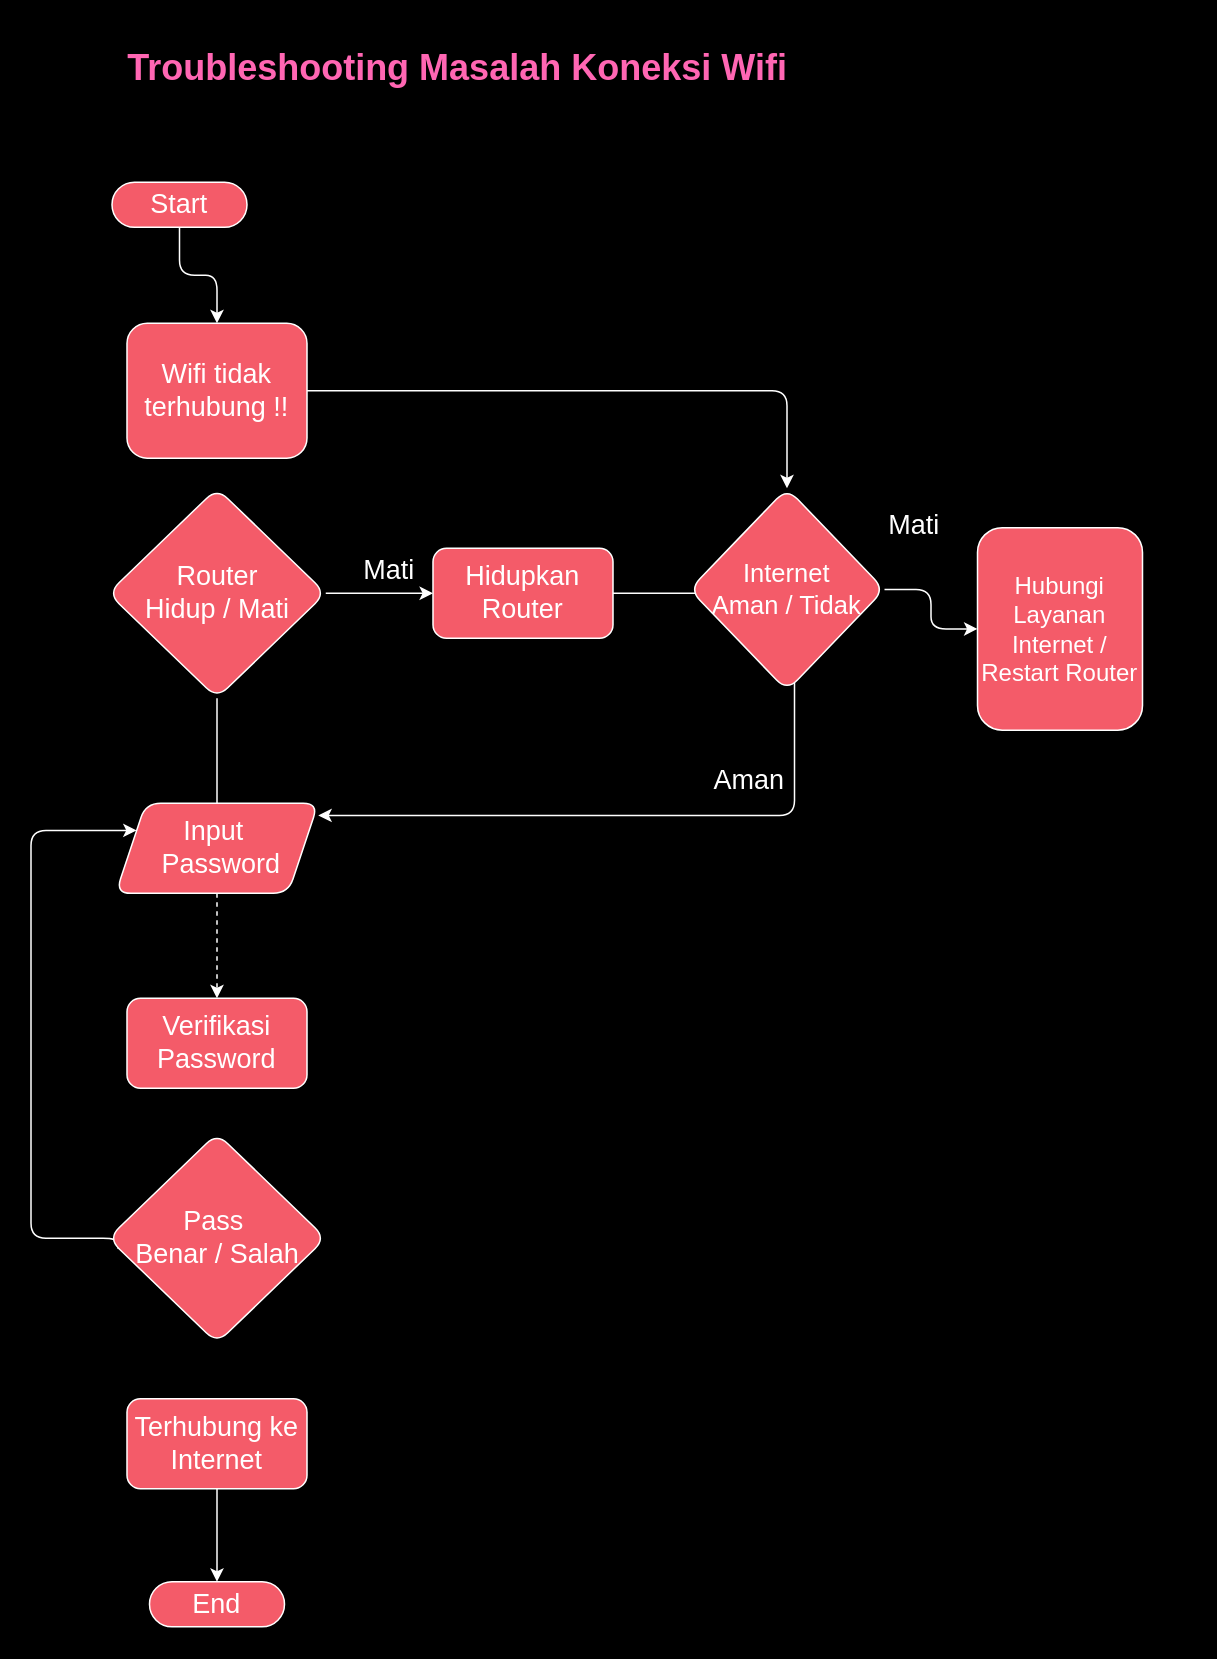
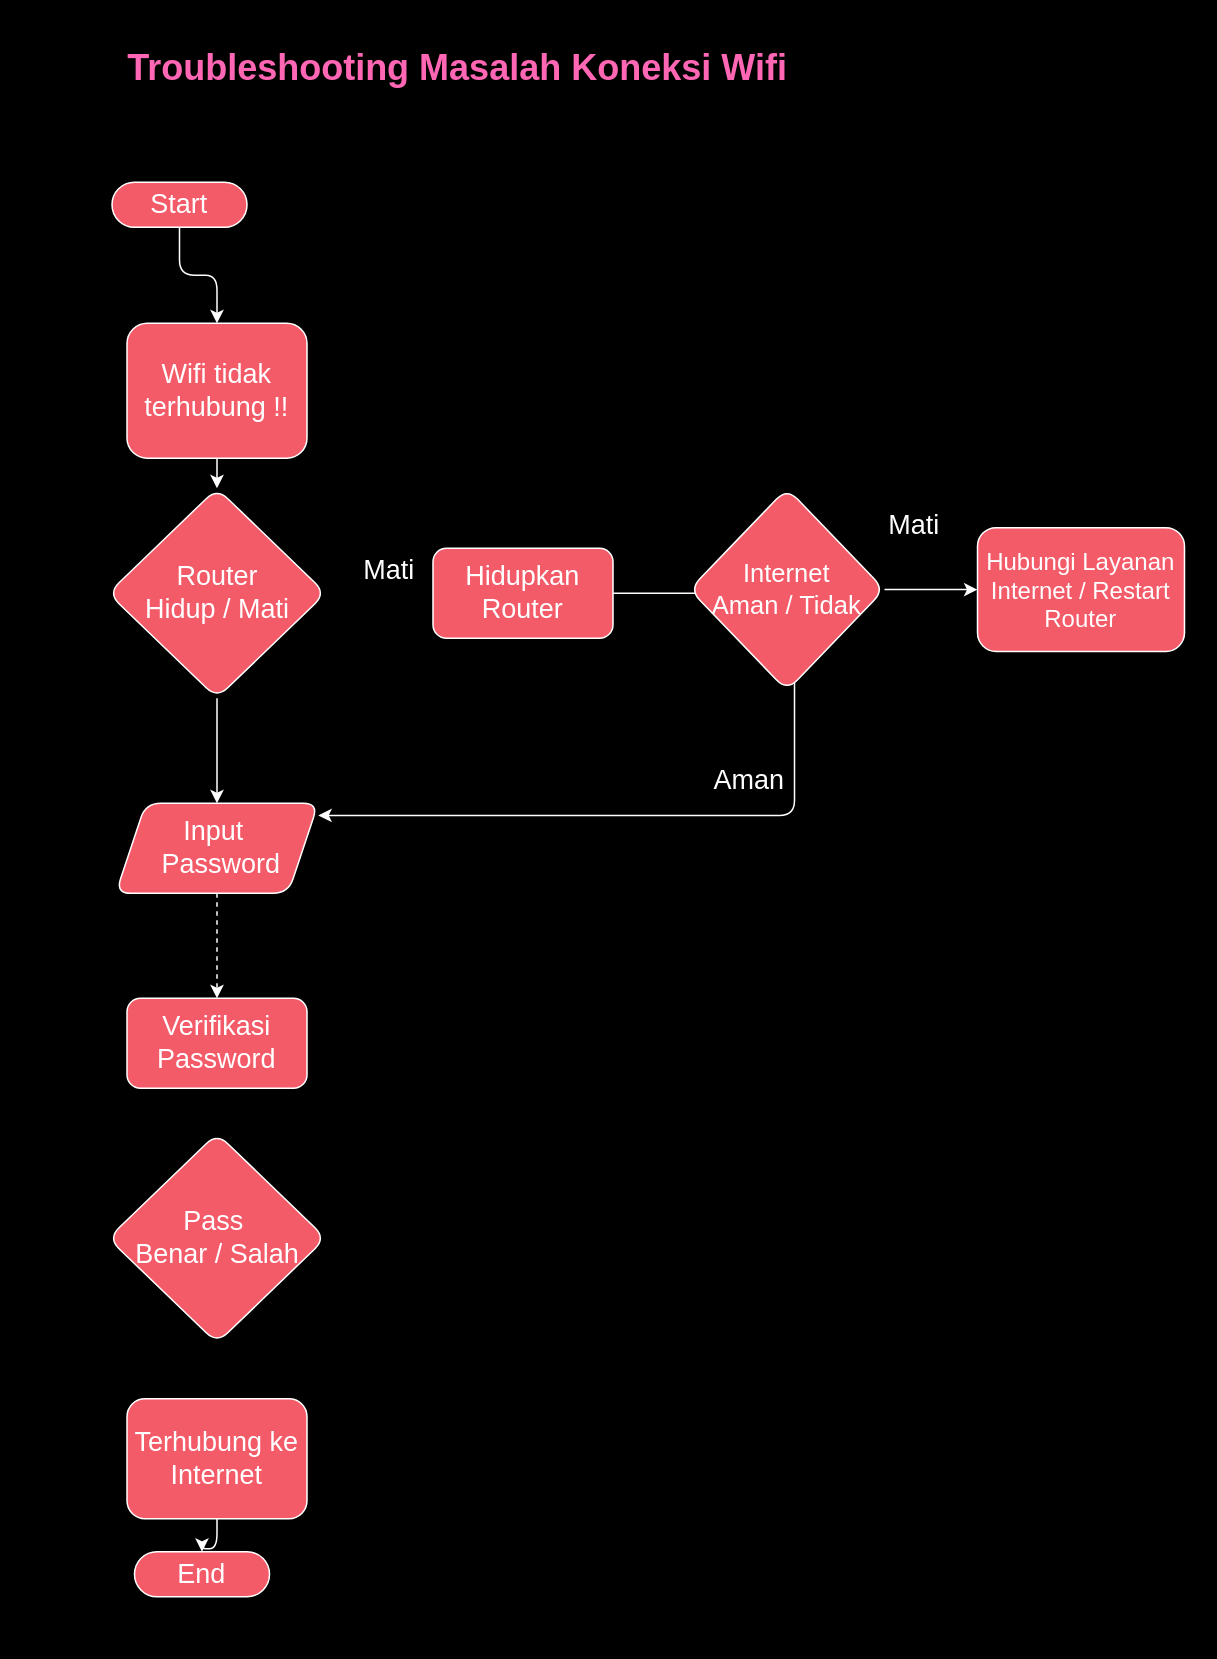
  <mxCell id="0" />
  <mxCell id="1" parent="0" />
  <mxCell id="2" value="" style="edgeStyle=orthogonalEdgeStyle;rounded=1;orthogonalLoop=1;jettySize=auto;html=1;labelBackgroundColor=none;strokeColor=#FFFFFF;fontColor=#FFFFFF;" parent="1" source="3" target="5" edge="1"><mxGeometry relative="1" as="geometry" /></mxCell>
  <mxCell id="3" value="&lt;font style=&quot;font-size: 18px;&quot;&gt;Start&lt;/font&gt;" style="html=1;dashed=0;whiteSpace=wrap;shape=mxgraph.dfd.start;rounded=1;labelBackgroundColor=none;fillColor=#F45B69;strokeColor=#FFFFFF;fontColor=#FFFFFF;" parent="1" vertex="1"><mxGeometry x="74" y="121" width="90" height="30" as="geometry" /></mxCell>
- <mxCell id="4" value="" style="edgeStyle=orthogonalEdgeStyle;rounded=1;orthogonalLoop=1;jettySize=auto;html=1;labelBackgroundColor=none;strokeColor=#FFFFFF;fontColor=#FFFFFF;" parent="1" source="5" target="20" edge="1"><mxGeometry relative="1" as="geometry" /></mxCell>
+ <mxCell id="4" value="" style="edgeStyle=orthogonalEdgeStyle;rounded=1;orthogonalLoop=1;jettySize=auto;html=1;labelBackgroundColor=none;strokeColor=#FFFFFF;fontColor=#FFFFFF;" parent="1" source="5" target="8" edge="1"><mxGeometry relative="1" as="geometry" /></mxCell>
  <mxCell id="5" value="&lt;font style=&quot;font-size: 18px;&quot;&gt;Wifi tidak terhubung !!&lt;/font&gt;" style="whiteSpace=wrap;html=1;dashed=0;rounded=1;labelBackgroundColor=none;fillColor=#F45B69;strokeColor=#FFFFFF;fontColor=#FFFFFF;" parent="1" vertex="1"><mxGeometry x="84" y="215" width="120" height="90" as="geometry" /></mxCell>
- <mxCell id="6" value="" style="edgeStyle=orthogonalEdgeStyle;rounded=1;orthogonalLoop=1;jettySize=auto;html=1;labelBackgroundColor=none;strokeColor=#FFFFFF;fontColor=#FFFFFF;" parent="1" source="8" target="10" edge="1"><mxGeometry relative="1" as="geometry" /></mxCell>
- <mxCell id="7" value="" style="edgeStyle=orthogonalEdgeStyle;rounded=1;orthogonalLoop=1;jettySize=auto;html=1;labelBackgroundColor=none;strokeColor=#FFFFFF;fontColor=#FFFFFF;endArrow=none;" parent="1" source="8" target="14" edge="1"><mxGeometry relative="1" as="geometry" /></mxCell>
+ <mxCell id="7" value="" style="edgeStyle=orthogonalEdgeStyle;rounded=1;orthogonalLoop=1;jettySize=auto;html=1;labelBackgroundColor=none;strokeColor=#FFFFFF;fontColor=#FFFFFF;" parent="1" source="8" target="14" edge="1"><mxGeometry relative="1" as="geometry" /></mxCell>
  <mxCell id="8" value="&lt;font style=&quot;font-size: 18px;&quot;&gt;Router &lt;br&gt;Hidup / Mati&lt;/font&gt;" style="rhombus;whiteSpace=wrap;html=1;dashed=0;rounded=1;labelBackgroundColor=none;fillColor=#F45B69;strokeColor=#FFFFFF;fontColor=#FFFFFF;" parent="1" vertex="1"><mxGeometry x="71.5" y="325" width="145" height="140" as="geometry" /></mxCell>
  <mxCell id="9" value="" style="edgeStyle=orthogonalEdgeStyle;rounded=1;orthogonalLoop=1;jettySize=auto;html=1;labelBackgroundColor=none;strokeColor=#FFFFFF;fontColor=#FFFFFF;" parent="1" source="10" edge="1"><mxGeometry relative="1" as="geometry"><mxPoint x="529" y="395" as="targetPoint" /></mxGeometry></mxCell>
  <mxCell id="10" value="&lt;font style=&quot;font-size: 18px;&quot;&gt;Hidupkan Router&lt;/font&gt;" style="whiteSpace=wrap;html=1;dashed=0;rounded=1;labelBackgroundColor=none;fillColor=#F45B69;strokeColor=#FFFFFF;fontColor=#FFFFFF;" parent="1" vertex="1"><mxGeometry x="288" y="365" width="120" height="60" as="geometry" /></mxCell>
- <mxCell id="11" style="edgeStyle=orthogonalEdgeStyle;rounded=1;orthogonalLoop=1;jettySize=auto;html=1;entryX=0;entryY=0.25;entryDx=0;entryDy=0;exitX=0.045;exitY=0.55;exitDx=0;exitDy=0;exitPerimeter=0;labelBackgroundColor=none;strokeColor=#FFFFFF;fontColor=#FFFFFF;" parent="1" source="12" target="14" edge="1"><mxGeometry relative="1" as="geometry"><mxPoint x="19" y="555" as="targetPoint" /><Array as="points"><mxPoint x="78" y="825" /><mxPoint x="20" y="825" /><mxPoint x="20" y="553" /></Array></mxGeometry></mxCell>
  <mxCell id="12" value="&lt;font style=&quot;font-size: 18px;&quot;&gt;Pass&amp;nbsp;&lt;br&gt;Benar / Salah&lt;/font&gt;" style="rhombus;whiteSpace=wrap;html=1;dashed=0;rounded=1;labelBackgroundColor=none;fillColor=#F45B69;strokeColor=#FFFFFF;fontColor=#FFFFFF;" parent="1" vertex="1"><mxGeometry x="71.5" y="755" width="145" height="140" as="geometry" /></mxCell>
  <mxCell id="13" value="" style="edgeStyle=orthogonalEdgeStyle;rounded=1;orthogonalLoop=1;jettySize=auto;html=1;labelBackgroundColor=none;strokeColor=#FFFFFF;fontColor=#FFFFFF;dashed=1;" parent="1" source="14" target="15" edge="1"><mxGeometry relative="1" as="geometry" /></mxCell>
  <mxCell id="14" value="&lt;span style=&quot;font-size: 18px;&quot;&gt;Input&amp;nbsp; &amp;nbsp;Password&lt;/span&gt;" style="shape=parallelogram;perimeter=parallelogramPerimeter;whiteSpace=wrap;html=1;fixedSize=1;rounded=1;labelBackgroundColor=none;fillColor=#F45B69;strokeColor=#FFFFFF;fontColor=#FFFFFF;" parent="1" vertex="1"><mxGeometry x="76.5" y="535" width="135" height="60" as="geometry" /></mxCell>
  <mxCell id="15" value="&lt;font style=&quot;font-size: 18px;&quot;&gt;Verifikasi Password&lt;/font&gt;" style="whiteSpace=wrap;html=1;dashed=0;rounded=1;labelBackgroundColor=none;fillColor=#F45B69;strokeColor=#FFFFFF;fontColor=#FFFFFF;" parent="1" vertex="1"><mxGeometry x="84" y="665" width="120" height="60" as="geometry" /></mxCell>
  <mxCell id="16" value="&lt;font style=&quot;font-size: 18px;&quot;&gt;Mati&lt;/font&gt;" style="text;html=1;strokeColor=none;fillColor=none;align=center;verticalAlign=middle;whiteSpace=wrap;rounded=1;labelBackgroundColor=none;fontColor=#FFFFFF;" parent="1" vertex="1"><mxGeometry x="229" y="365" width="60" height="30" as="geometry" /></mxCell>
- <mxCell id="17" value="&lt;font style=&quot;font-size: 18px;&quot;&gt;End&lt;/font&gt;" style="html=1;dashed=0;whiteSpace=wrap;shape=mxgraph.dfd.start;rounded=1;labelBackgroundColor=none;fillColor=#F45B69;strokeColor=#FFFFFF;fontColor=#FFFFFF;" parent="1" vertex="1"><mxGeometry x="99" y="1054" width="90" height="30" as="geometry" /></mxCell>
+ <mxCell id="17" value="&lt;font style=&quot;font-size: 18px;&quot;&gt;End&lt;/font&gt;" style="html=1;dashed=0;whiteSpace=wrap;shape=mxgraph.dfd.start;rounded=1;labelBackgroundColor=none;fillColor=#F45B69;strokeColor=#FFFFFF;fontColor=#FFFFFF;" parent="1" vertex="1"><mxGeometry x="89" y="1034" width="90" height="30" as="geometry" /></mxCell>
  <mxCell id="18" value="" style="edgeStyle=orthogonalEdgeStyle;rounded=1;orthogonalLoop=1;jettySize=auto;html=1;labelBackgroundColor=none;strokeColor=#FFFFFF;fontColor=#FFFFFF;" parent="1" source="20" target="21" edge="1"><mxGeometry relative="1" as="geometry" /></mxCell>
  <mxCell id="19" style="edgeStyle=orthogonalEdgeStyle;rounded=1;orthogonalLoop=1;jettySize=auto;html=1;entryX=1;entryY=0.25;entryDx=0;entryDy=0;labelBackgroundColor=none;strokeColor=#FFFFFF;fontColor=#FFFFFF;" parent="1" edge="1" source="20"><mxGeometry relative="1" as="geometry"><mxPoint x="211.5" y="543.1" as="targetPoint" /><mxPoint x="608.9" y="456.9" as="sourcePoint" /><Array as="points"><mxPoint x="529" y="543" /></Array></mxGeometry></mxCell>
  <mxCell id="20" value="&lt;span style=&quot;font-size: 17px;&quot;&gt;Internet &lt;br&gt;Aman / Tidak&lt;/span&gt;" style="rhombus;whiteSpace=wrap;html=1;dashed=0;rounded=1;labelBackgroundColor=none;fillColor=#F45B69;strokeColor=#FFFFFF;fontColor=#FFFFFF;" parent="1" vertex="1"><mxGeometry x="459" y="325" width="130" height="135" as="geometry" /></mxCell>
- <mxCell id="21" value="&lt;font style=&quot;font-size: 16px;&quot;&gt;Hubungi Layanan Internet / Restart Router&lt;/font&gt;" style="whiteSpace=wrap;html=1;dashed=0;rounded=1;labelBackgroundColor=none;fillColor=#F45B69;strokeColor=#FFFFFF;fontColor=#FFFFFF;" parent="1" vertex="1"><mxGeometry x="651" y="351.25" width="110" height="135" as="geometry" /></mxCell>
+ <mxCell id="21" value="&lt;font style=&quot;font-size: 16px;&quot;&gt;Hubungi Layanan Internet / Restart Router&lt;/font&gt;" style="whiteSpace=wrap;html=1;dashed=0;rounded=1;labelBackgroundColor=none;fillColor=#F45B69;strokeColor=#FFFFFF;fontColor=#FFFFFF;" parent="1" vertex="1"><mxGeometry x="651" y="351.25" width="138" height="82.5" as="geometry" /></mxCell>
  <mxCell id="22" value="&lt;font style=&quot;font-size: 18px;&quot;&gt;Mati&lt;/font&gt;" style="text;html=1;strokeColor=none;fillColor=none;align=center;verticalAlign=middle;whiteSpace=wrap;rounded=0;labelBackgroundColor=none;fontColor=#FFFFFF;perimeterSpacing=17;" parent="1" vertex="1"><mxGeometry x="579" y="335" width="60" height="30" as="geometry" /></mxCell>
  <mxCell id="23" value="&lt;font style=&quot;font-size: 18px;&quot;&gt;Aman&lt;/font&gt;" style="text;html=1;strokeColor=none;fillColor=none;align=center;verticalAlign=middle;whiteSpace=wrap;rounded=1;labelBackgroundColor=none;fontColor=#FFFFFF;" parent="1" vertex="1"><mxGeometry x="469" y="505" width="60" height="30" as="geometry" /></mxCell>
  <mxCell id="24" value="" style="edgeStyle=orthogonalEdgeStyle;rounded=1;orthogonalLoop=1;jettySize=auto;html=1;labelBackgroundColor=none;strokeColor=#FFFFFF;fontColor=#FFFFFF;" parent="1" source="25" target="17" edge="1"><mxGeometry relative="1" as="geometry" /></mxCell>
- <mxCell id="25" value="&lt;font style=&quot;font-size: 18px;&quot;&gt;Terhubung ke Internet&lt;/font&gt;" style="whiteSpace=wrap;html=1;dashed=0;rounded=1;labelBackgroundColor=none;fillColor=#F45B69;strokeColor=#FFFFFF;fontColor=#FFFFFF;" parent="1" vertex="1"><mxGeometry x="84" y="932" width="120" height="60" as="geometry" /></mxCell>
+ <mxCell id="25" value="&lt;font style=&quot;font-size: 18px;&quot;&gt;Terhubung ke Internet&lt;/font&gt;" style="whiteSpace=wrap;html=1;dashed=0;rounded=1;labelBackgroundColor=none;fillColor=#F45B69;strokeColor=#FFFFFF;fontColor=#FFFFFF;" parent="1" vertex="1"><mxGeometry x="84" y="932" width="120" height="80" as="geometry" /></mxCell>
  <mxCell id="26" value="Troubleshooting Masalah Koneksi Wifi" style="text;strokeColor=none;fillColor=none;html=1;fontSize=24;fontStyle=1;verticalAlign=middle;align=center;fontColor=#FF66B3;" parent="1" vertex="1"><mxGeometry x="59" y="20" width="490" height="50" as="geometry" /></mxCell>
